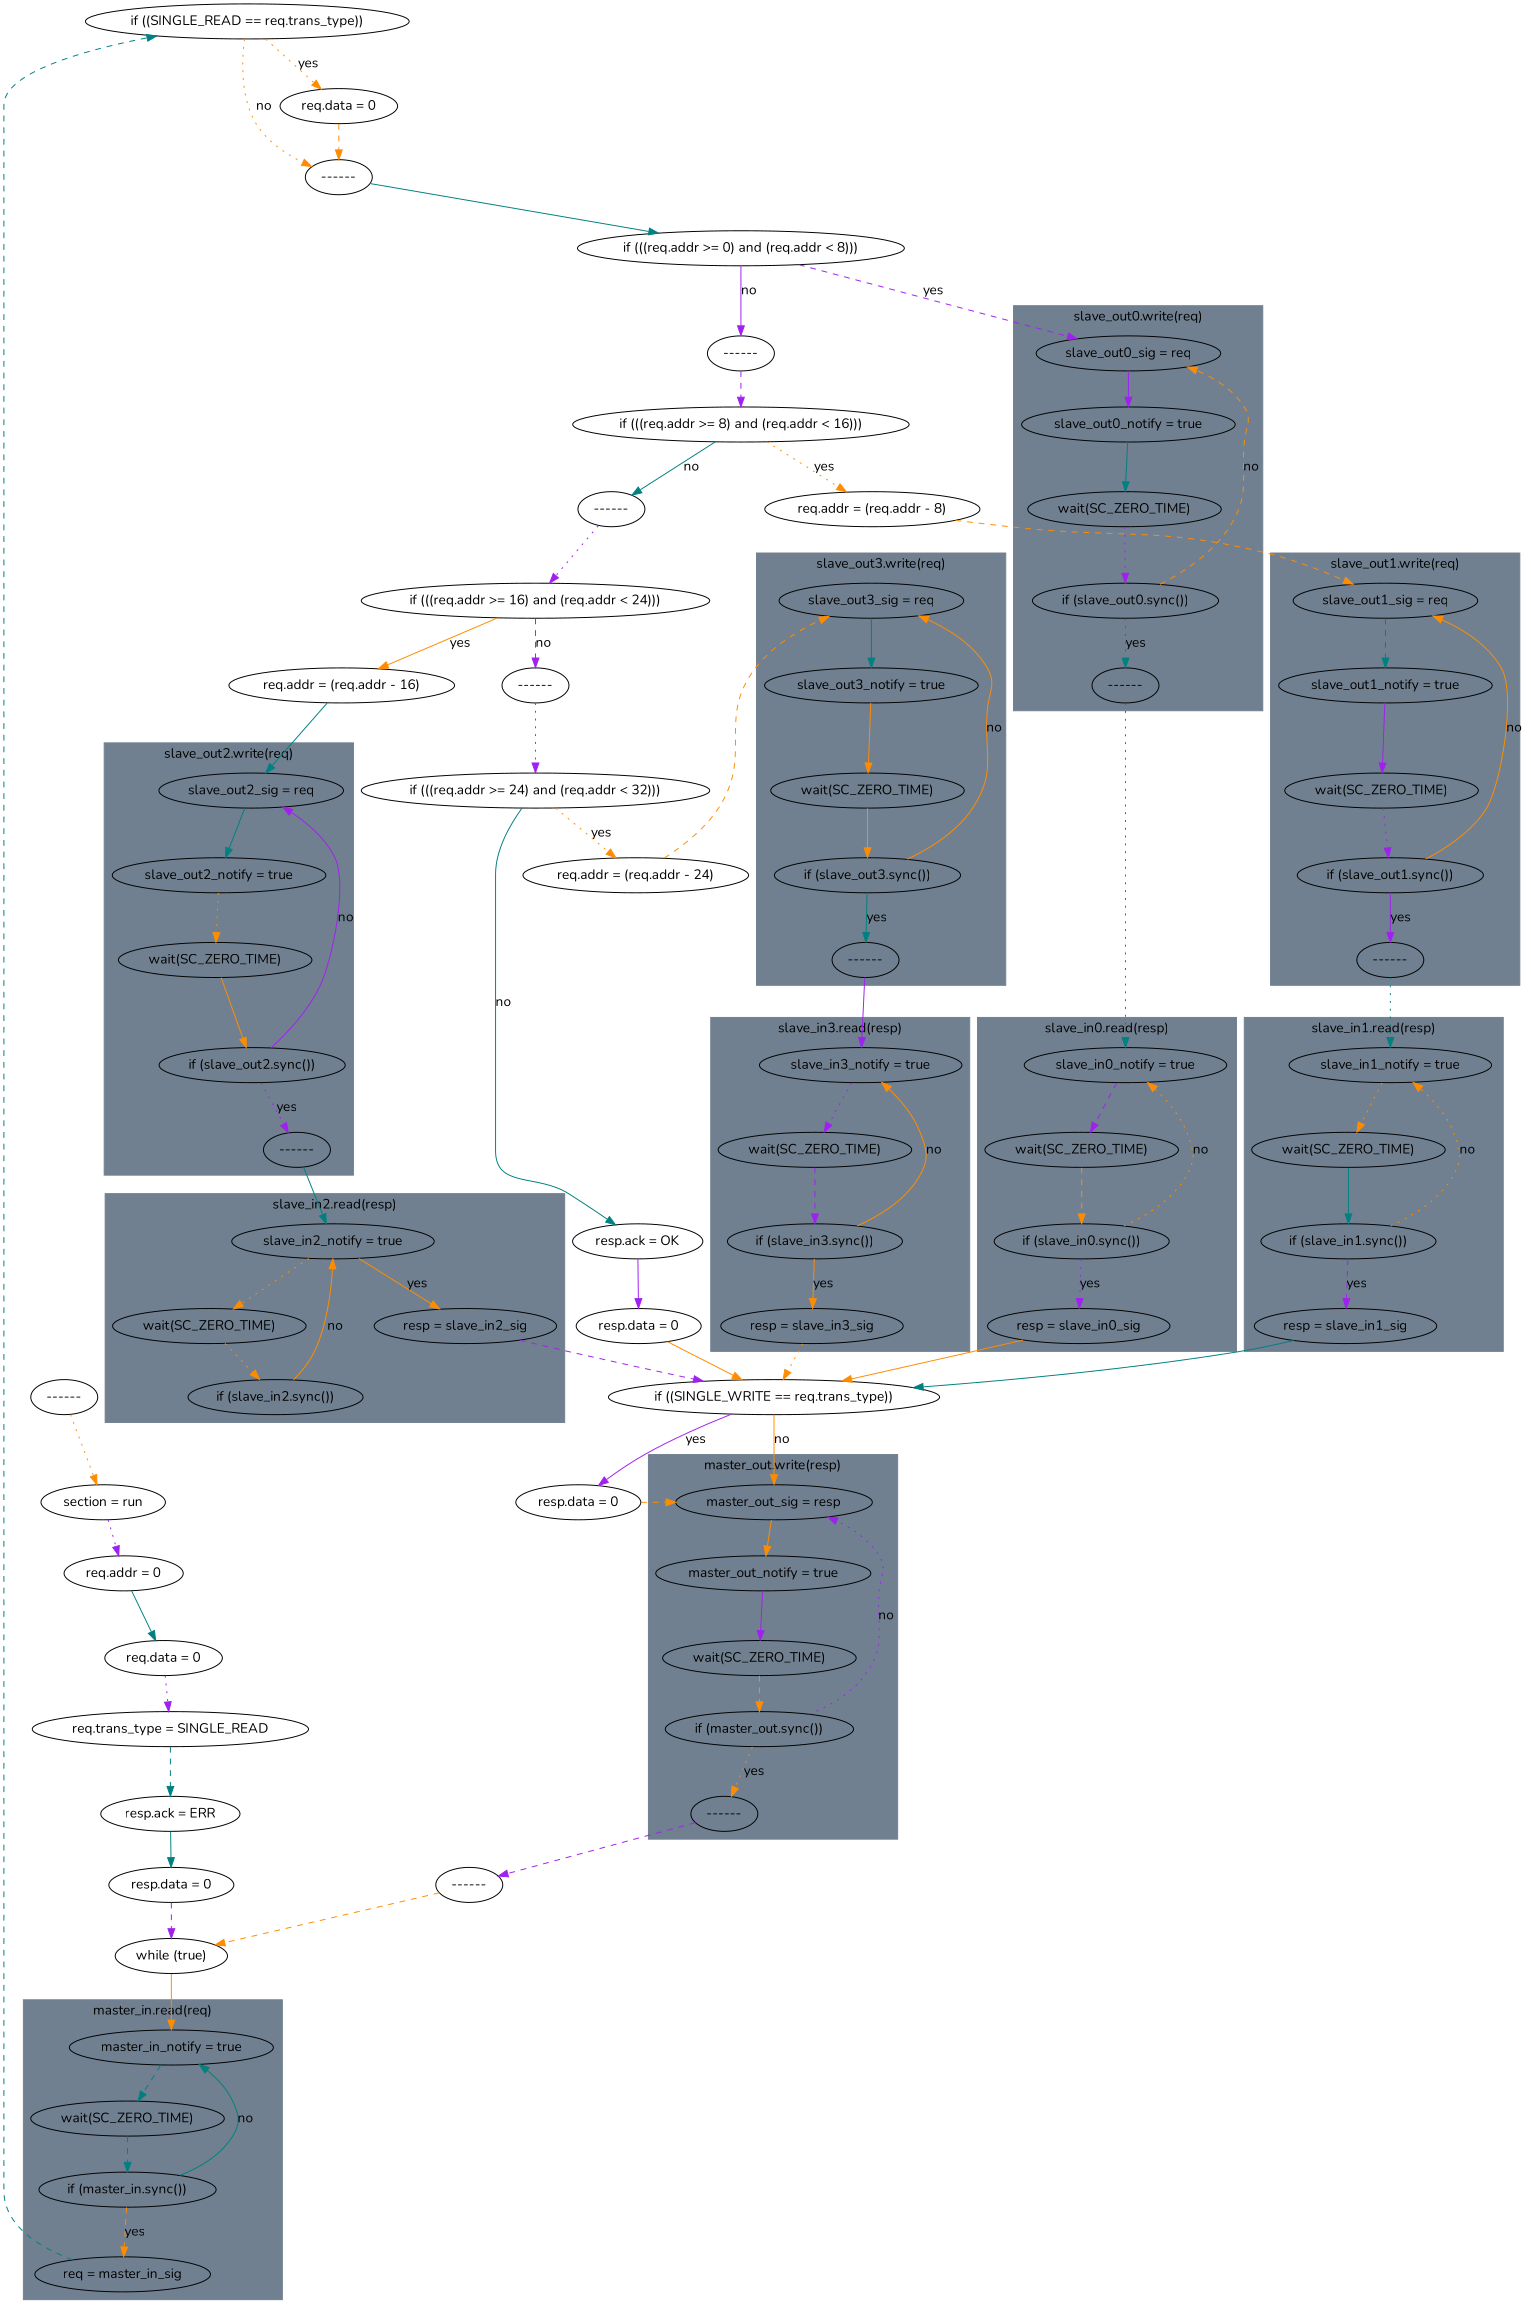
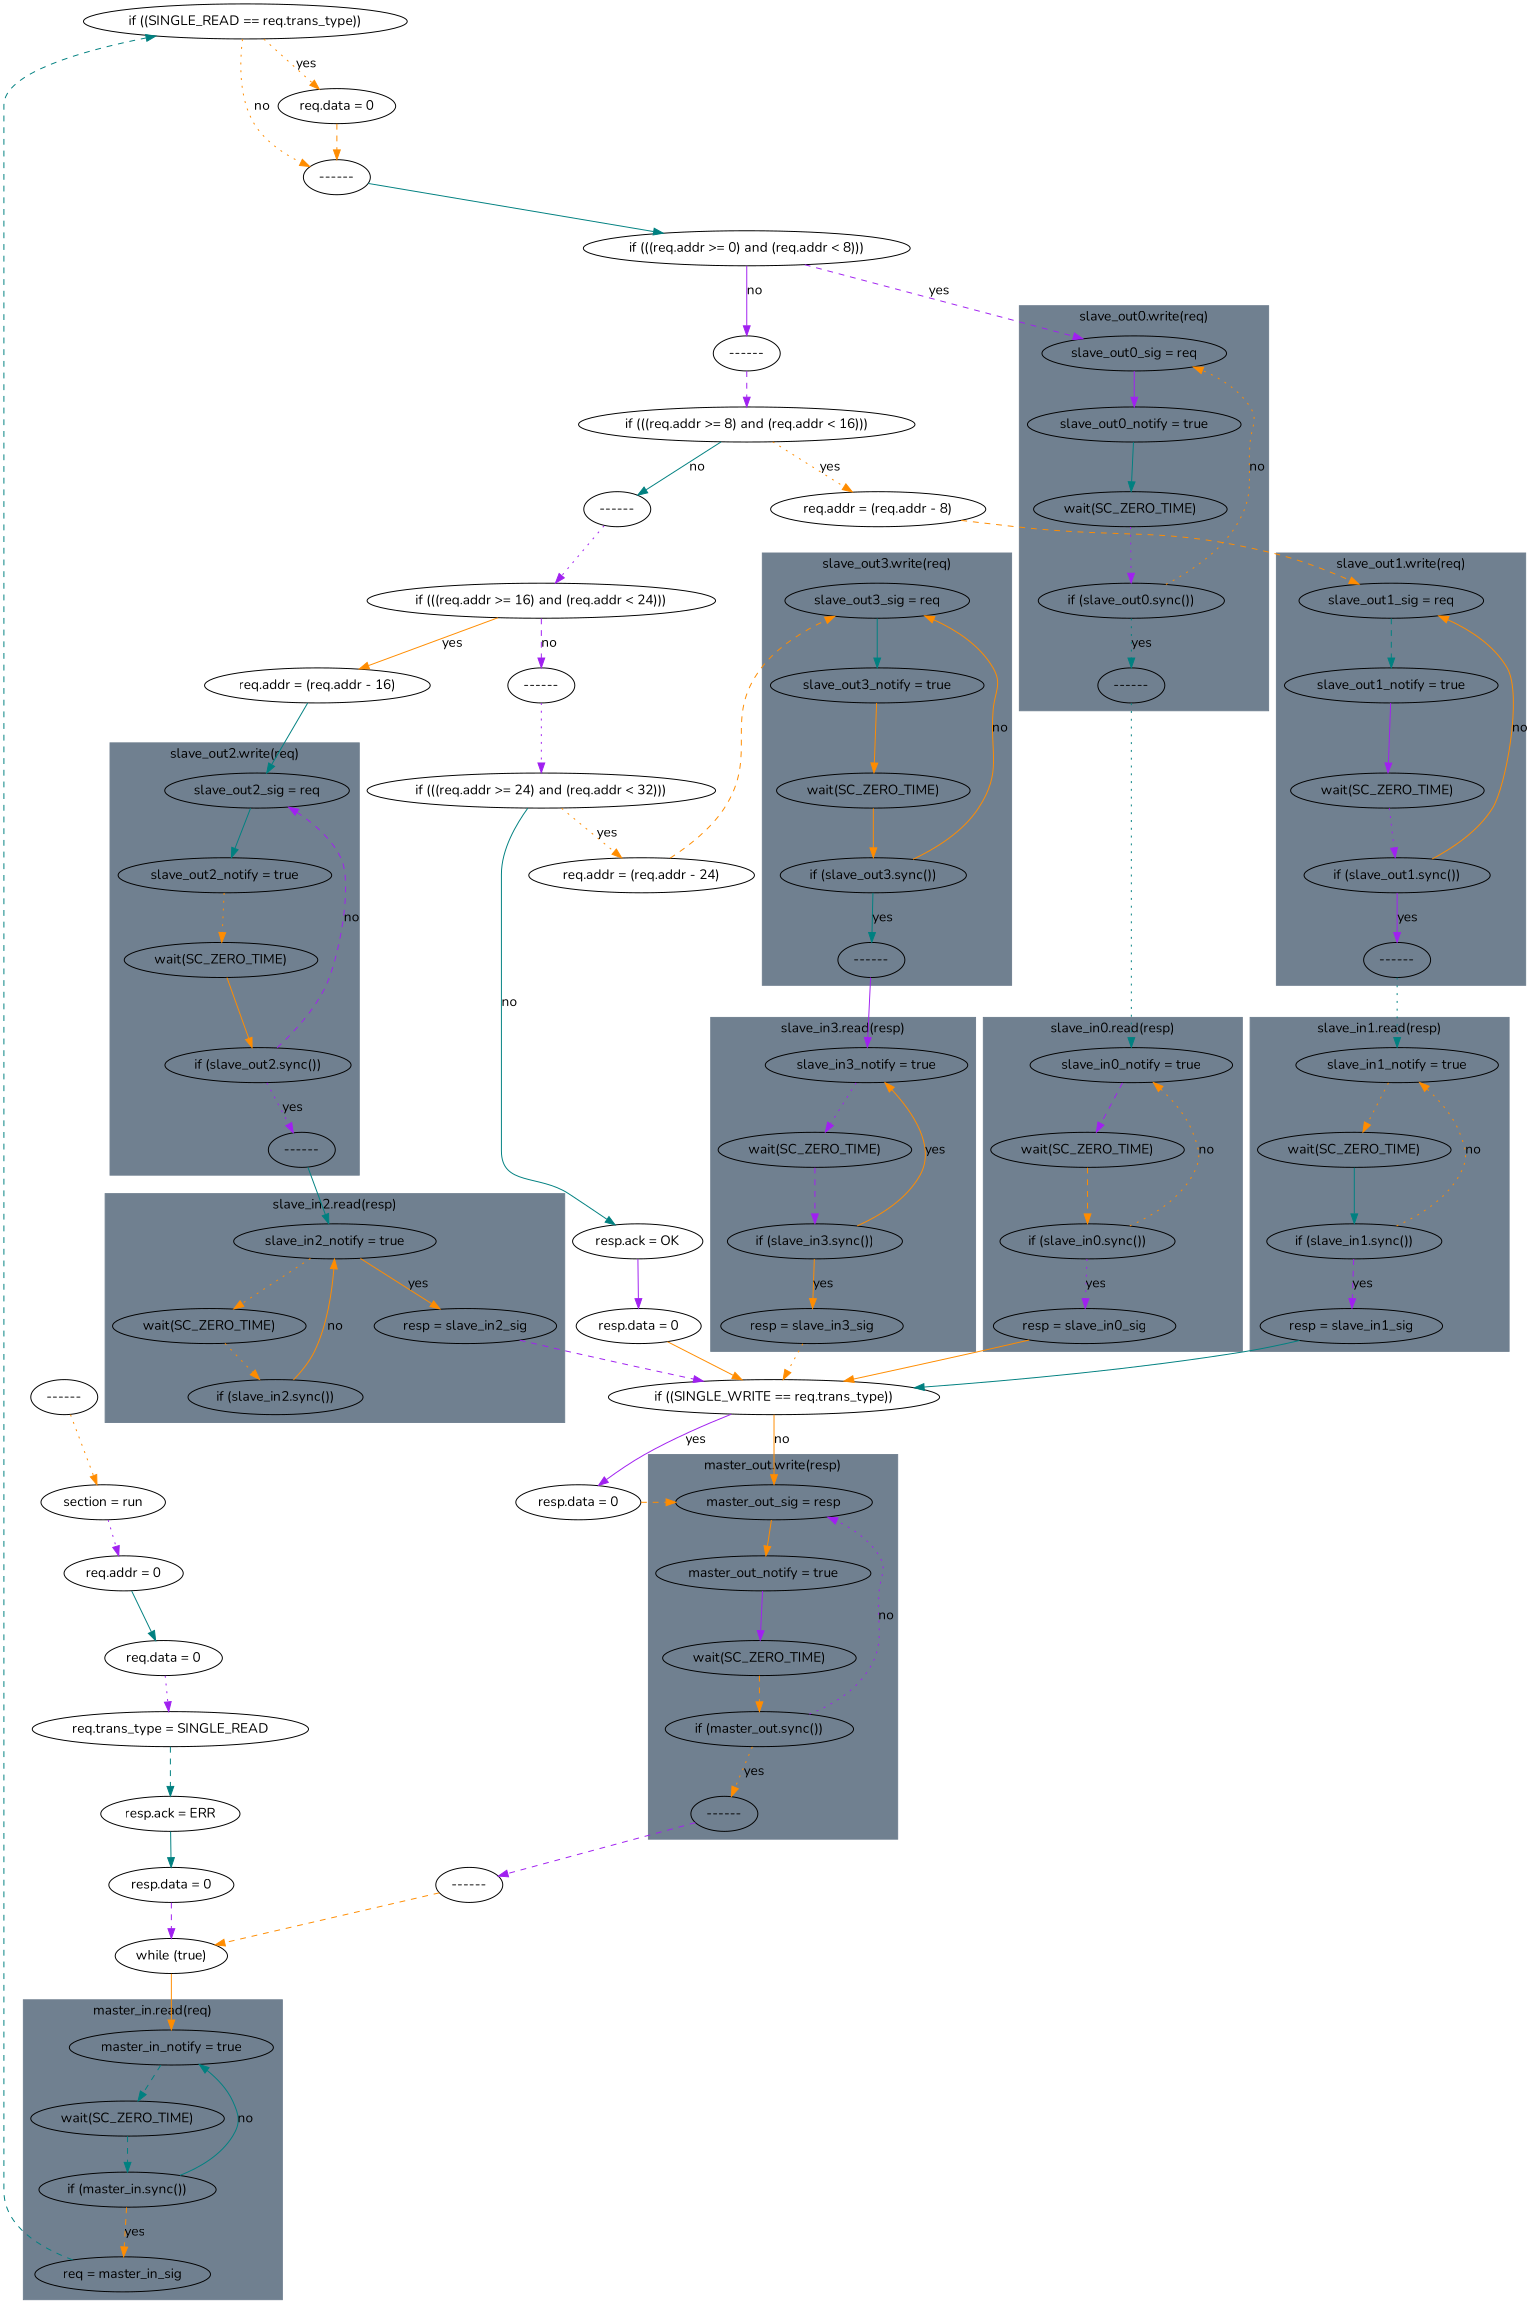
  digraph {
    fontname=Nunito
    rankdir=TD
    node [fontname=Nunito]
    edge [color=darkorange fontname=Nunito style=solid]
    n1 [label="master_in_notify = true"]
    n2 [label="wait(SC_ZERO_TIME)"]
    n3 [label="if (master_in.sync())"]
    n4 [label="req = master_in_sig"]
    n5 [label="master_out_sig = resp"]
    n6 [label="master_out_notify = true"]
    n7 [label="wait(SC_ZERO_TIME)"]
    n8 [label="if (master_out.sync())"]
    n9 [label="------"]
    n10 [label="slave_in0_notify = true"]
    n11 [label="wait(SC_ZERO_TIME)"]
    n12 [label="if (slave_in0.sync())"]
    n13 [label="resp = slave_in0_sig"]
    n14 [label="slave_in1_notify = true"]
    n15 [label="wait(SC_ZERO_TIME)"]
    n16 [label="if (slave_in1.sync())"]
    n17 [label="resp = slave_in1_sig"]
    n18 [label="slave_in2_notify = true"]
    n19 [label="wait(SC_ZERO_TIME)"]
    n20 [label="if (slave_in2.sync())"]
    n21 [label="resp = slave_in2_sig"]
    n22 [label="slave_in3_notify = true"]
    n23 [label="wait(SC_ZERO_TIME)"]
    n24 [label="if (slave_in3.sync())"]
    n25 [label="resp = slave_in3_sig"]
    n26 [label="slave_out0_sig = req"]
    n27 [label="slave_out0_notify = true"]
    n28 [label="wait(SC_ZERO_TIME)"]
    n29 [label="if (slave_out0.sync())"]
    n30 [label="------"]
    n31 [label="slave_out1_sig = req"]
    n32 [label="slave_out1_notify = true"]
    n33 [label="wait(SC_ZERO_TIME)"]
    n34 [label="if (slave_out1.sync())"]
    n35 [label="------"]
    n36 [label="slave_out2_sig = req"]
    n37 [label="slave_out2_notify = true"]
    n38 [label="wait(SC_ZERO_TIME)"]
    n39 [label="if (slave_out2.sync())"]
    n40 [label="------"]
    n41 [label="slave_out3_sig = req"]
    n42 [label="slave_out3_notify = true"]
    n43 [label="wait(SC_ZERO_TIME)"]
    n44 [label="if (slave_out3.sync())"]
    n45 [label="------"]
    n46 [label="if ((SINGLE_READ == req.trans_type))"]
    n47 [label="------"]
    n48 [label="if ((SINGLE_WRITE == req.trans_type))"]
    n49 [label="------"]
    n50 [label="section = run"]
    n51 [label="req.addr = 0"]
    n52 [label="req.data = 0"]
    n53 [label="req.trans_type = SINGLE_READ"]
    n54 [label="resp.ack = ERR"]
    n55 [label="resp.data = 0"]
    n56 [label="while (true)"]
    n57 [label="req.data = 0"]
    n58 [label="------"]
    n59 [label="if (((req.addr \>= 0) and (req.addr < 8)))"]
    n60 [label="------"]
    n61 [label="if (((req.addr \>= 8) and (req.addr < 16)))"]
    n62 [label="resp.data = 0"]
    n63 [label="req.addr = (req.addr - 8)"]
    n64 [label="------"]
    n65 [label="if (((req.addr \>= 16) and (req.addr < 24)))"]
    n66 [label="req.addr = (req.addr - 16)"]
    n67 [label="------"]
    n68 [label="if (((req.addr \>= 24) and (req.addr < 32)))"]
    n69 [label="req.addr = (req.addr - 24)"]
    n70 [label="resp.ack = OK"]
    n71 [label="resp.data = 0"]
    subgraph cluster_1 {
      color=slategray
      label="master_in.read(req)"
      style=filled
      n1
      n2
      n3
      n4
    }
    subgraph cluster_2 {
      color=slategray
      label="master_out.write(resp)"
      style=filled
      n5
      n6
      n7
      n8
      n9
    }
    subgraph cluster_3 {
      color=slategray
      label="slave_in0.read(resp)"
      style=filled
      n10
      n11
      n12
      n13
    }
    subgraph cluster_4 {
      color=slategray
      label="slave_in1.read(resp)"
      style=filled
      n14
      n15
      n16
      n17
    }
    subgraph cluster_5 {
      color=slategray
      label="slave_in2.read(resp)"
      style=filled
      n18
      n19
      n20
      n21
    }
    subgraph cluster_6 {
      color=slategray
      label="slave_in3.read(resp)"
      style=filled
      n22
      n23
      n24
      n25
    }
    subgraph cluster_7 {
      color=slategray
      label="slave_out0.write(req)"
      style=filled
      n26
      n27
      n28
      n29
      n30
    }
    subgraph cluster_8 {
      color=slategray
      label="slave_out1.write(req)"
      style=filled
      n31
      n32
      n33
      n34
      n35
    }
    subgraph cluster_9 {
      color=slategray
      label="slave_out2.write(req)"
      style=filled
      n36
      n37
      n38
      n39
      n40
    }
    subgraph cluster_10 {
      color=slategray
      label="slave_out3.write(req)"
      style=filled
      n41
      n42
      n43
      n44
      n45
    }
    n1 -> n2 [color=teal style=dashed]
    n2 -> n3 [color=teal style=dashed]
    n3 -> n1 [color=teal label=no]
    n3 -> n4 [label=yes style=dashed]
    n4 -> n46 [color=teal style=dashed]
    n5 -> n6
    n6 -> n7 [color=purple]
    n7 -> n8 [style=dashed]
    n8 -> n5 [color=purple label=no style=dotted]
    n8 -> n9 [label=yes style=dotted]
    n9 -> n47 [color=purple style=dashed]
    n10 -> n11 [color=purple style=dashed]
    n11 -> n12 [style=dashed]
    n12 -> n10 [label=no style=dotted]
    n12 -> n13 [color=purple label=yes style=dotted]
    n13 -> n48
    n14 -> n15 [style=dotted]
    n15 -> n16 [color=teal]
    n16 -> n14 [label=no style=dotted]
    n16 -> n17 [color=purple label=yes style=dashed]
    n17 -> n48 [color=teal]
    n18 -> n19 [style=dotted]
    n18 -> n21 [label=yes]
    n19 -> n20 [style=dotted]
    n20 -> n18 [label=no]
    n21 -> n48 [color=purple style=dashed]
    n22 -> n23 [color=purple style=dotted]
    n23 -> n24 [color=purple style=dashed]
-   n24 -> n22 [label=no]
+   n24 -> n22 [label=yes]
    n24 -> n25 [label=yes]
    n25 -> n48 [style=dotted]
    n26 -> n27 [color=purple]
    n27 -> n28 [color=teal]
    n28 -> n29 [color=purple style=dotted]
-   n29 -> n26 [label=no style=dashed]
+   n29 -> n26 [label=no style=dotted]
    n29 -> n30 [color=teal label=yes style=dotted]
    n30 -> n10 [color=teal style=dotted]
    n31 -> n32 [color=teal style=dashed]
    n32 -> n33 [color=purple]
    n33 -> n34 [color=purple style=dotted]
    n34 -> n31 [label=no]
    n34 -> n35 [color=purple label=yes]
    n35 -> n14 [color=teal style=dotted]
    n36 -> n37 [color=teal]
    n37 -> n38 [style=dotted]
    n38 -> n39
-   n39 -> n36 [color=purple label=no]
+   n39 -> n36 [color=purple label=no style=dashed]
    n39 -> n40 [color=purple label=yes style=dotted]
    n40 -> n18 [color=teal]
    n41 -> n42 [color=teal]
    n42 -> n43
    n43 -> n44
    n44 -> n41 [label=no]
    n44 -> n45 [color=teal label=yes]
    n45 -> n22 [color=purple]
    n46 -> n57 [label=yes style=dotted]
    n46 -> n58 [label=no style=dotted]
    n47 -> n56 [style=dashed]
    n48 -> n5 [label=no]
    n48 -> n62 [color=purple label=yes]
    n49 -> n50 [style=dotted]
    n50 -> n51 [color=purple style=dotted]
    n51 -> n52 [color=teal]
    n52 -> n53 [color=purple style=dotted]
    n53 -> n54 [color=teal style=dashed]
    n54 -> n55 [color=teal]
    n55 -> n56 [color=purple style=dashed]
    n56 -> n1
    n57 -> n58 [style=dashed]
    n58 -> n59 [color=teal]
    n59 -> n26 [color=purple label=yes style=dashed]
    n59 -> n60 [color=purple label=no]
    n60 -> n61 [color=purple style=dashed]
    n61 -> n63 [label=yes style=dotted]
    n61 -> n64 [color=teal label=no]
    n62 -> n5 [style=dashed]
    n63 -> n31 [style=dashed]
    n64 -> n65 [color=purple style=dotted]
    n65 -> n66 [label=yes]
    n65 -> n67 [color=purple label=no style=dashed]
    n66 -> n36 [color=teal]
    n67 -> n68 [color=purple style=dotted]
    n68 -> n69 [label=yes style=dotted]
    n68 -> n70 [color=teal label=no]
    n69 -> n41 [style=dashed]
    n70 -> n71 [color=purple]
    n71 -> n48
  }
